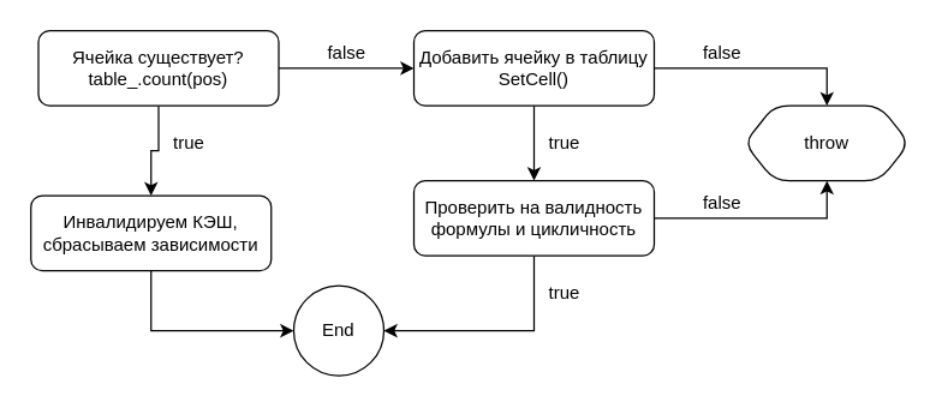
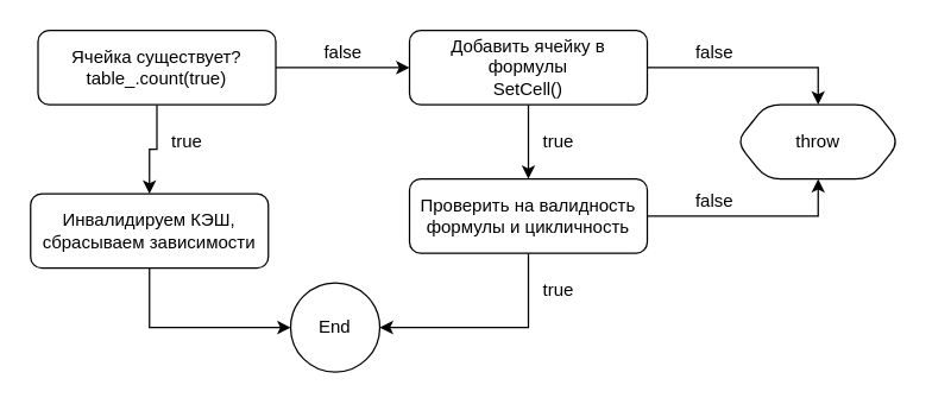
  <mxCell id="0" />
  <mxCell id="1" parent="0" />
  <mxCell id="2" value="" style="edgeStyle=orthogonalEdgeStyle;rounded=0;orthogonalLoop=1;jettySize=auto;html=1;" edge="1" parent="1" source="4" target="8"><mxGeometry relative="1" as="geometry" /></mxCell>
  <mxCell id="3" value="" style="edgeStyle=orthogonalEdgeStyle;rounded=0;orthogonalLoop=1;jettySize=auto;html=1;" edge="1" parent="1" source="4" target="17"><mxGeometry relative="1" as="geometry" /></mxCell>
- <mxCell id="4" value="Ячейка существует?&lt;br&gt;table_.count(pos)" style="rounded=1;whiteSpace=wrap;html=1;fontSize=12;glass=0;strokeWidth=1;shadow=0;" parent="1" vertex="1"><mxGeometry x="25" y="20" width="160" height="50" as="geometry" /></mxCell>
+ <mxCell id="4" value="Ячейка существует?&lt;br&gt;table_.count(true)" style="rounded=1;whiteSpace=wrap;html=1;fontSize=12;glass=0;strokeWidth=1;shadow=0;" parent="1" vertex="1"><mxGeometry x="25" y="20" width="160" height="50" as="geometry" /></mxCell>
  <mxCell id="5" value="false" style="text;html=1;align=center;verticalAlign=middle;resizable=0;points=[];autosize=1;strokeColor=none;fillColor=none;" parent="1" vertex="1"><mxGeometry x="205" y="20" width="50" height="30" as="geometry" /></mxCell>
  <mxCell id="6" value="" style="edgeStyle=orthogonalEdgeStyle;rounded=0;orthogonalLoop=1;jettySize=auto;html=1;" edge="1" parent="1" source="8" target="11"><mxGeometry relative="1" as="geometry" /></mxCell>
  <mxCell id="7" value="" style="edgeStyle=orthogonalEdgeStyle;rounded=0;orthogonalLoop=1;jettySize=auto;html=1;entryX=0.5;entryY=0;entryDx=0;entryDy=0;" edge="1" parent="1" source="8" target="12"><mxGeometry relative="1" as="geometry" /></mxCell>
- <mxCell id="8" value="Добавить ячейку в таблицу&lt;br style=&quot;border-color: var(--border-color);&quot;&gt;SetCell()" style="whiteSpace=wrap;html=1;rounded=1;glass=0;strokeWidth=1;shadow=0;" vertex="1" parent="1"><mxGeometry x="275" y="20" width="160" height="50" as="geometry" /></mxCell>
+ <mxCell id="8" value="Добавить ячейку в формулы&lt;br style=&quot;border-color: var(--border-color);&quot;&gt;SetCell()" style="whiteSpace=wrap;html=1;rounded=1;glass=0;strokeWidth=1;shadow=0;" vertex="1" parent="1"><mxGeometry x="275" y="20" width="160" height="50" as="geometry" /></mxCell>
  <mxCell id="9" style="edgeStyle=orthogonalEdgeStyle;rounded=0;orthogonalLoop=1;jettySize=auto;html=1;entryX=0.5;entryY=1;entryDx=0;entryDy=0;" edge="1" parent="1" source="11" target="12"><mxGeometry relative="1" as="geometry" /></mxCell>
  <mxCell id="10" style="edgeStyle=orthogonalEdgeStyle;rounded=0;orthogonalLoop=1;jettySize=auto;html=1;entryX=1;entryY=0.5;entryDx=0;entryDy=0;exitX=0.5;exitY=1;exitDx=0;exitDy=0;" edge="1" parent="1" source="11" target="19"><mxGeometry relative="1" as="geometry" /></mxCell>
  <mxCell id="11" value="Проверить на валидность формулы и цикличность" style="whiteSpace=wrap;html=1;rounded=1;glass=0;strokeWidth=1;shadow=0;" vertex="1" parent="1"><mxGeometry x="275" y="120" width="160" height="50" as="geometry" /></mxCell>
  <mxCell id="12" value="throw" style="shape=hexagon;perimeter=hexagonPerimeter2;whiteSpace=wrap;html=1;fixedSize=1;rounded=1;glass=0;strokeWidth=1;shadow=0;" vertex="1" parent="1"><mxGeometry x="495" y="70" width="110" height="50" as="geometry" /></mxCell>
  <mxCell id="13" value="false" style="text;html=1;align=center;verticalAlign=middle;resizable=0;points=[];autosize=1;strokeColor=none;fillColor=none;" vertex="1" parent="1"><mxGeometry x="455" y="20" width="50" height="30" as="geometry" /></mxCell>
  <mxCell id="14" value="true" style="text;html=1;align=center;verticalAlign=middle;resizable=0;points=[];autosize=1;strokeColor=none;fillColor=none;" vertex="1" parent="1"><mxGeometry x="355" y="80" width="40" height="30" as="geometry" /></mxCell>
  <mxCell id="15" value="false" style="text;html=1;align=center;verticalAlign=middle;resizable=0;points=[];autosize=1;strokeColor=none;fillColor=none;" vertex="1" parent="1"><mxGeometry x="455" y="120" width="50" height="30" as="geometry" /></mxCell>
  <mxCell id="16" value="" style="edgeStyle=orthogonalEdgeStyle;rounded=0;orthogonalLoop=1;jettySize=auto;html=1;entryX=0;entryY=0.5;entryDx=0;entryDy=0;exitX=0.5;exitY=1;exitDx=0;exitDy=0;" edge="1" parent="1" source="17" target="19"><mxGeometry relative="1" as="geometry" /></mxCell>
  <mxCell id="17" value="Инвалидируем КЭШ, сбрасываем зависимости" style="rounded=1;whiteSpace=wrap;html=1;fontSize=12;glass=0;strokeWidth=1;shadow=0;" vertex="1" parent="1"><mxGeometry x="20" y="130" width="160" height="50" as="geometry" /></mxCell>
  <mxCell id="18" value="true" style="text;html=1;align=center;verticalAlign=middle;resizable=0;points=[];autosize=1;strokeColor=none;fillColor=none;" vertex="1" parent="1"><mxGeometry x="105" y="80" width="40" height="30" as="geometry" /></mxCell>
  <mxCell id="19" value="End" style="ellipse;whiteSpace=wrap;html=1;rounded=1;glass=0;strokeWidth=1;shadow=0;" vertex="1" parent="1"><mxGeometry x="195" y="190" width="60" height="60" as="geometry" /></mxCell>
  <mxCell id="20" value="true" style="text;html=1;align=center;verticalAlign=middle;resizable=0;points=[];autosize=1;strokeColor=none;fillColor=none;" vertex="1" parent="1"><mxGeometry x="355" y="180" width="40" height="30" as="geometry" /></mxCell>
